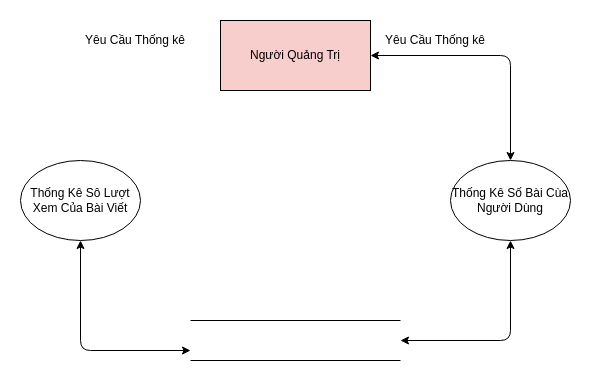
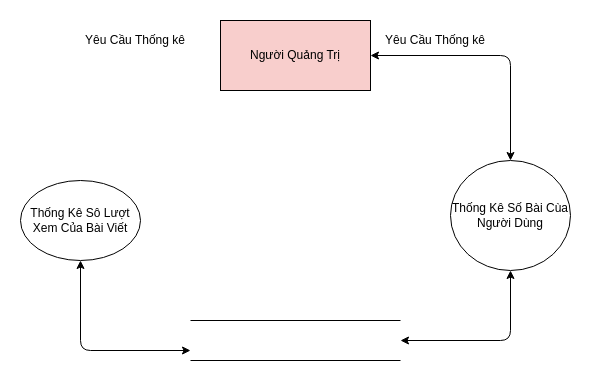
  <mxCell id="0" />
  <mxCell id="1" parent="0" />
  <mxCell id="2" value="Người Quảng Trị" style="rounded=0;whiteSpace=wrap;html=1;fillColor=#f8cecc;" parent="1" vertex="1"><mxGeometry x="220" y="20" width="150" height="70" as="geometry" /></mxCell>
- <mxCell id="3" value="Thống Kê Sô Lượt Xem Của Bài Viết" style="ellipse;whiteSpace=wrap;html=1;" parent="1" vertex="1"><mxGeometry x="20" y="160" width="120" height="80" as="geometry" /></mxCell>
- <mxCell id="4" value="Thống Kê Số Bài Cùa Người Dùng" style="ellipse;whiteSpace=wrap;html=1;" parent="1" vertex="1"><mxGeometry x="450" y="160" width="120" height="80" as="geometry" /></mxCell>
+ <mxCell id="3" value="Thống Kê Sô Lượt Xem Của Bài Viết" style="ellipse;whiteSpace=wrap;html=1;" parent="1" vertex="1"><mxGeometry x="20" y="180" width="120" height="80" as="geometry" /></mxCell>
+ <mxCell id="4" value="Thống Kê Số Bài Cùa Người Dùng" style="ellipse;whiteSpace=wrap;html=1;" parent="1" vertex="1"><mxGeometry x="450" y="160" width="120" height="110" as="geometry" /></mxCell>
  <mxCell id="5" value="" style="endArrow=none;html=1;" parent="1" edge="1"><mxGeometry width="50" height="50" relative="1" as="geometry"><mxPoint x="190" y="360" as="sourcePoint" /><mxPoint x="400" y="360" as="targetPoint" /></mxGeometry></mxCell>
  <mxCell id="6" value="" style="endArrow=none;html=1;" parent="1" edge="1"><mxGeometry width="50" height="50" relative="1" as="geometry"><mxPoint x="190" y="320" as="sourcePoint" /><mxPoint x="400" y="320" as="targetPoint" /></mxGeometry></mxCell>
  <mxCell id="7" value="" style="endArrow=classic;startArrow=classic;html=1;exitX=1;exitY=0.5;exitDx=0;exitDy=0;entryX=0.5;entryY=0;entryDx=0;entryDy=0;" parent="1" source="2" target="4" edge="1"><mxGeometry width="50" height="50" relative="1" as="geometry"><mxPoint x="490" y="50" as="sourcePoint" /><mxPoint x="610" y="150" as="targetPoint" /><Array as="points"><mxPoint x="510" y="55" /></Array></mxGeometry></mxCell>
  <mxCell id="8" value="" style="endArrow=classic;startArrow=classic;html=1;entryX=0.5;entryY=1;entryDx=0;entryDy=0;" parent="1" target="4" edge="1"><mxGeometry width="50" height="50" relative="1" as="geometry"><mxPoint x="400" y="340" as="sourcePoint" /><mxPoint x="530" y="260" as="targetPoint" /><Array as="points"><mxPoint x="510" y="340" /></Array></mxGeometry></mxCell>
  <mxCell id="9" value="" style="endArrow=classic;startArrow=classic;html=1;entryX=0.5;entryY=1;entryDx=0;entryDy=0;" edge="1" parent="1" target="3"><mxGeometry width="50" height="50" relative="1" as="geometry"><mxPoint x="190" y="350" as="sourcePoint" /><mxPoint x="120" y="330" as="targetPoint" /><Array as="points"><mxPoint x="80" y="350" /></Array></mxGeometry></mxCell>
  <mxCell id="10" value="Yêu Cầu Thống kê" style="text;html=1;strokeColor=none;fillColor=none;align=center;verticalAlign=middle;whiteSpace=wrap;rounded=0;" vertex="1" parent="1"><mxGeometry x="80" y="30" width="110" height="20" as="geometry" /></mxCell>
  <mxCell id="11" value="Yêu Cầu Thống kê" style="text;html=1;strokeColor=none;fillColor=none;align=center;verticalAlign=middle;whiteSpace=wrap;rounded=0;" vertex="1" parent="1"><mxGeometry x="380" y="30" width="110" height="20" as="geometry" /></mxCell>
